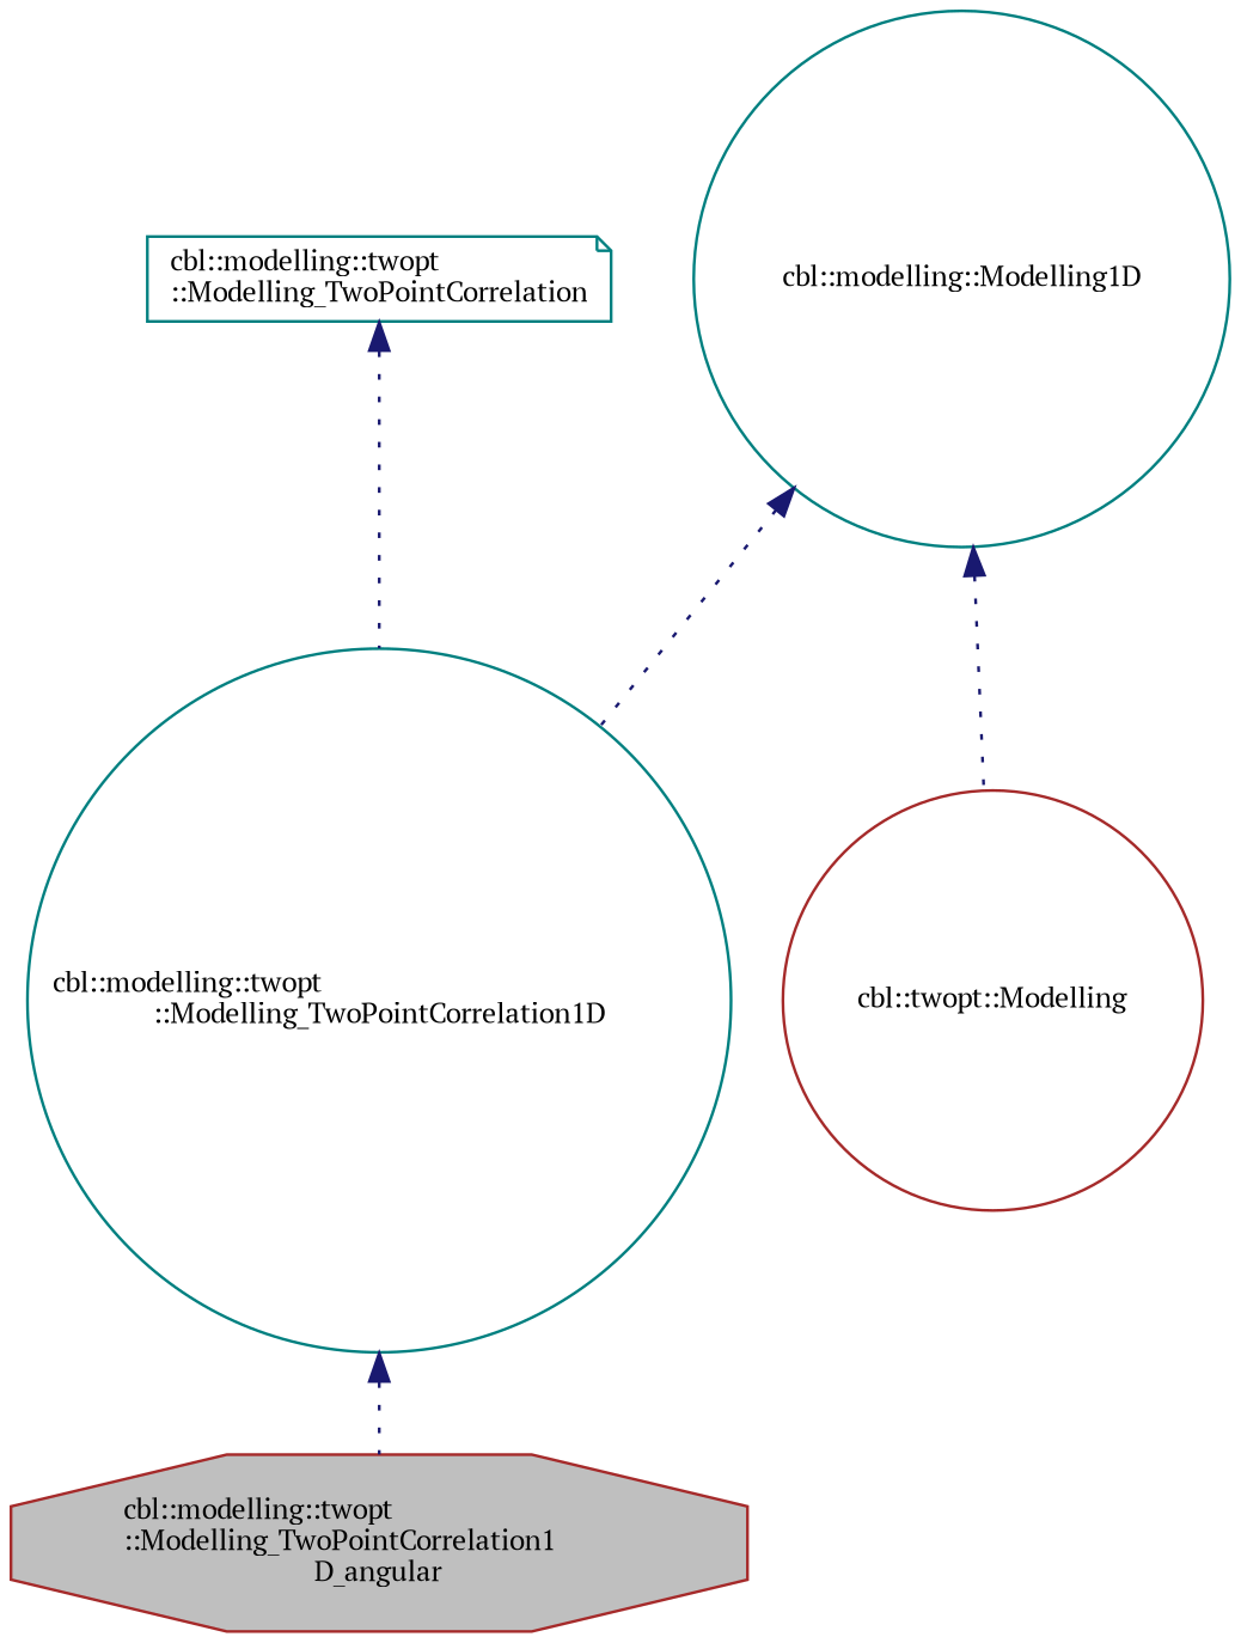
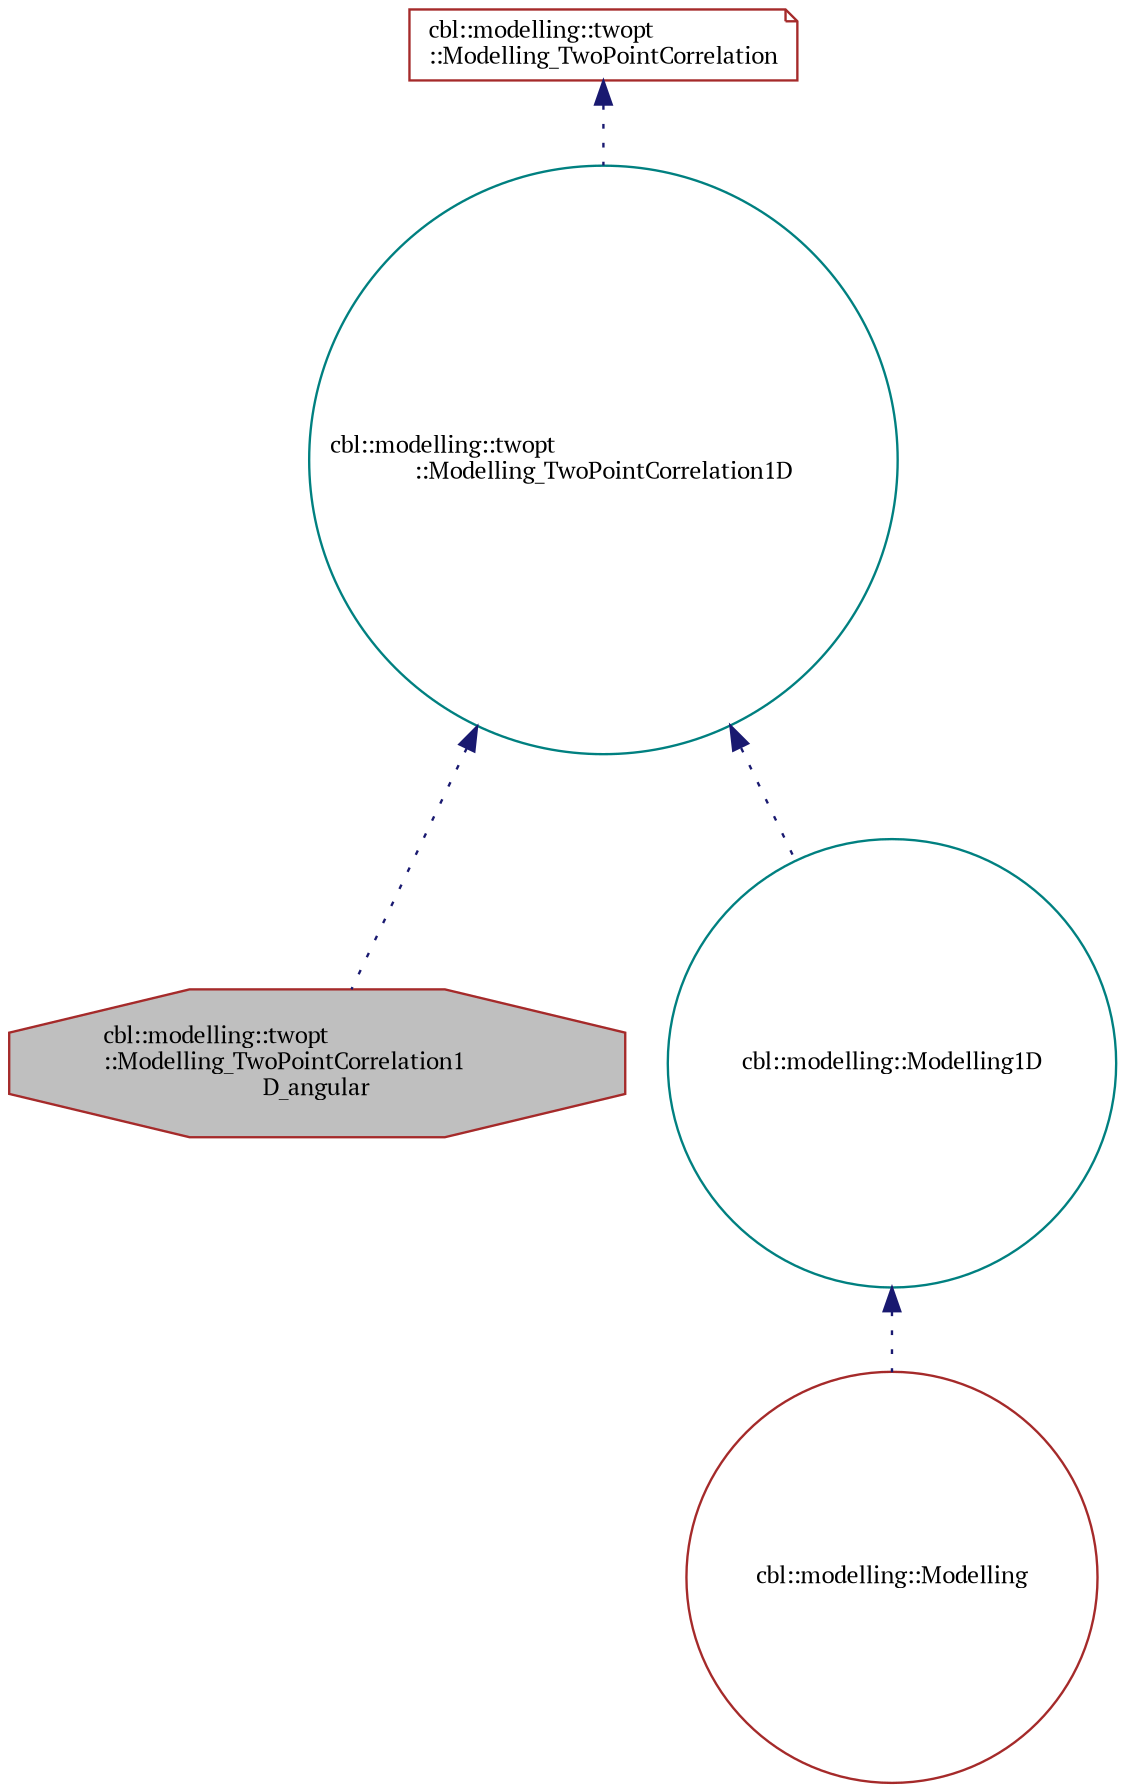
  digraph {
    fontname="PT Serif"
    node [color=teal fillcolor=white fontname="PT Serif" fontsize=10 shape=circle style=filled]
    edge [color=midnightblue dir=back fontname="PT Serif" fontsize=10 labelfontname=Helvetica labelfontsize=10 style=dotted]
    n1 [color=brown fillcolor=grey75 fontcolor=black height=0.2 label="cbl::modelling::twopt\l::Modelling_TwoPointCorrelation1\lD_angular" shape=octagon width=0.4]
    n2 [height=0.2 label="cbl::modelling::twopt\l::Modelling_TwoPointCorrelation1D" width=0.4]
    n3 [height=0.2 label="cbl::modelling::Modelling1D" width=0.4]
-   n4 [color=brown height=0.2 label="cbl::twopt::Modelling" width=0.4]
-   n5 [height=0.2 label="cbl::modelling::twopt\l::Modelling_TwoPointCorrelation" shape=note width=0.4]
+   n4 [color=brown height=0.2 label="cbl::modelling::Modelling" width=0.4]
+   n5 [color=brown height=0.2 label="cbl::modelling::twopt\l::Modelling_TwoPointCorrelation" shape=note width=0.4]
    n2 -> n1
-   n3 -> n2
+   n2 -> n3
    n3 -> n4
    n5 -> n2
  }
